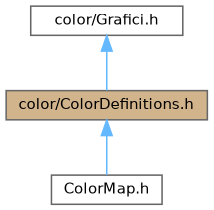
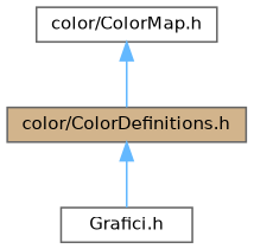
  digraph {
    node [color=grey40 fillcolor=white fontname=Helvetica fontsize=10 shape=box style=filled]
    edge [color=steelblue1 dir=back fontname=Helvetica fontsize=10 labelfontname=Helvetica labelfontsize=10 style=solid]
-   n1 [color=gray40 fontcolor=black height=0.2 label="color/Grafici.h" width=0.4]
+   n1 [color=gray40 fontcolor=black height=0.2 label="color/ColorMap.h" width=0.4]
    n2 [fillcolor=tan height=0.2 label="color/ColorDefinitions.h" width=0.4]
-   n3 [height=0.2 label="ColorMap.h" width=0.4]
+   n3 [height=0.2 label="Grafici.h" width=0.4]
    n1 -> n2
    n2 -> n3
  }
